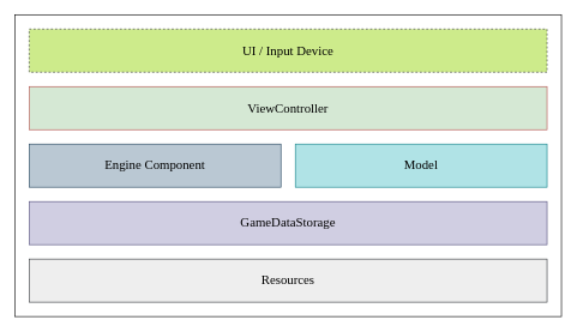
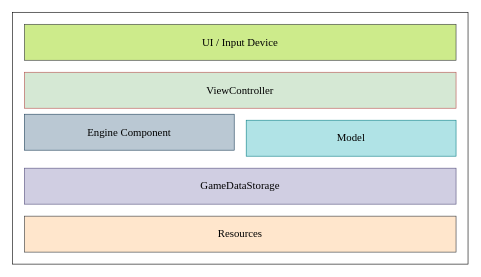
  <mxCell id="0" />
  <mxCell id="1" parent="0" />
  <mxCell id="2" value="" style="rounded=0;whiteSpace=wrap;html=1;" parent="1" vertex="1"><mxGeometry x="20" y="20" width="760" height="420" as="geometry" /></mxCell>
- <mxCell id="3" value="Resources" style="rounded=0;whiteSpace=wrap;html=1;fillColor=#eeeeee;strokeColor=#36393d;fontFamily=Verdana;fontSize=18;fontStyle=0" parent="1" vertex="1"><mxGeometry x="40" y="360" width="720" height="60" as="geometry" /></mxCell>
- <mxCell id="4" value="UI / Input Device" style="rounded=0;whiteSpace=wrap;html=1;fillColor=#cdeb8b;strokeColor=#36393d;fontFamily=Verdana;fontSize=18;fontStyle=0;dashed=1;" parent="1" vertex="1"><mxGeometry x="40" y="40" width="720" height="60" as="geometry" /></mxCell>
- <mxCell id="5" value="Engine Component" style="rounded=0;whiteSpace=wrap;html=1;fillColor=#bac8d3;strokeColor=#23445d;fontFamily=Verdana;fontSize=18;fontStyle=0" parent="1" vertex="1"><mxGeometry x="40" y="200" width="350" height="60" as="geometry" /></mxCell>
+ <mxCell id="3" value="Resources" style="rounded=0;whiteSpace=wrap;html=1;fillColor=#ffe6cc;strokeColor=#36393d;fontFamily=Verdana;fontSize=18;fontStyle=0;" parent="1" vertex="1"><mxGeometry x="40" y="360" width="720" height="60" as="geometry" /></mxCell>
+ <mxCell id="4" value="UI / Input Device" style="rounded=0;whiteSpace=wrap;html=1;fillColor=#cdeb8b;strokeColor=#36393d;fontFamily=Verdana;fontSize=18;fontStyle=0" parent="1" vertex="1"><mxGeometry x="40" y="40" width="720" height="60" as="geometry" /></mxCell>
+ <mxCell id="5" value="Engine Component" style="rounded=0;whiteSpace=wrap;html=1;fillColor=#bac8d3;strokeColor=#23445d;fontFamily=Verdana;fontSize=18;fontStyle=0" parent="1" vertex="1"><mxGeometry x="40" y="190" width="350" height="60" as="geometry" /></mxCell>
  <mxCell id="6" value="GameDataStorage" style="rounded=0;whiteSpace=wrap;html=1;fillColor=#d0cee2;strokeColor=#56517e;fontFamily=Verdana;fontSize=18;fontStyle=0" parent="1" vertex="1"><mxGeometry x="40" y="280" width="720" height="60" as="geometry" /></mxCell>
  <mxCell id="7" value="ViewController" style="rounded=0;whiteSpace=wrap;html=1;fillColor=#d5e8d4;strokeColor=#b85450;fontFamily=Verdana;fontSize=18;fontStyle=0;" parent="1" vertex="1"><mxGeometry x="40" y="120" width="720" height="60" as="geometry" /></mxCell>
  <mxCell id="8" value="Model" style="rounded=0;whiteSpace=wrap;html=1;fillColor=#b0e3e6;strokeColor=#0e8088;fontSize=18;fontFamily=Verdana;fontStyle=0;strokeWidth=1;" parent="1" vertex="1"><mxGeometry x="410" y="200" width="350" height="60" as="geometry" /></mxCell>
